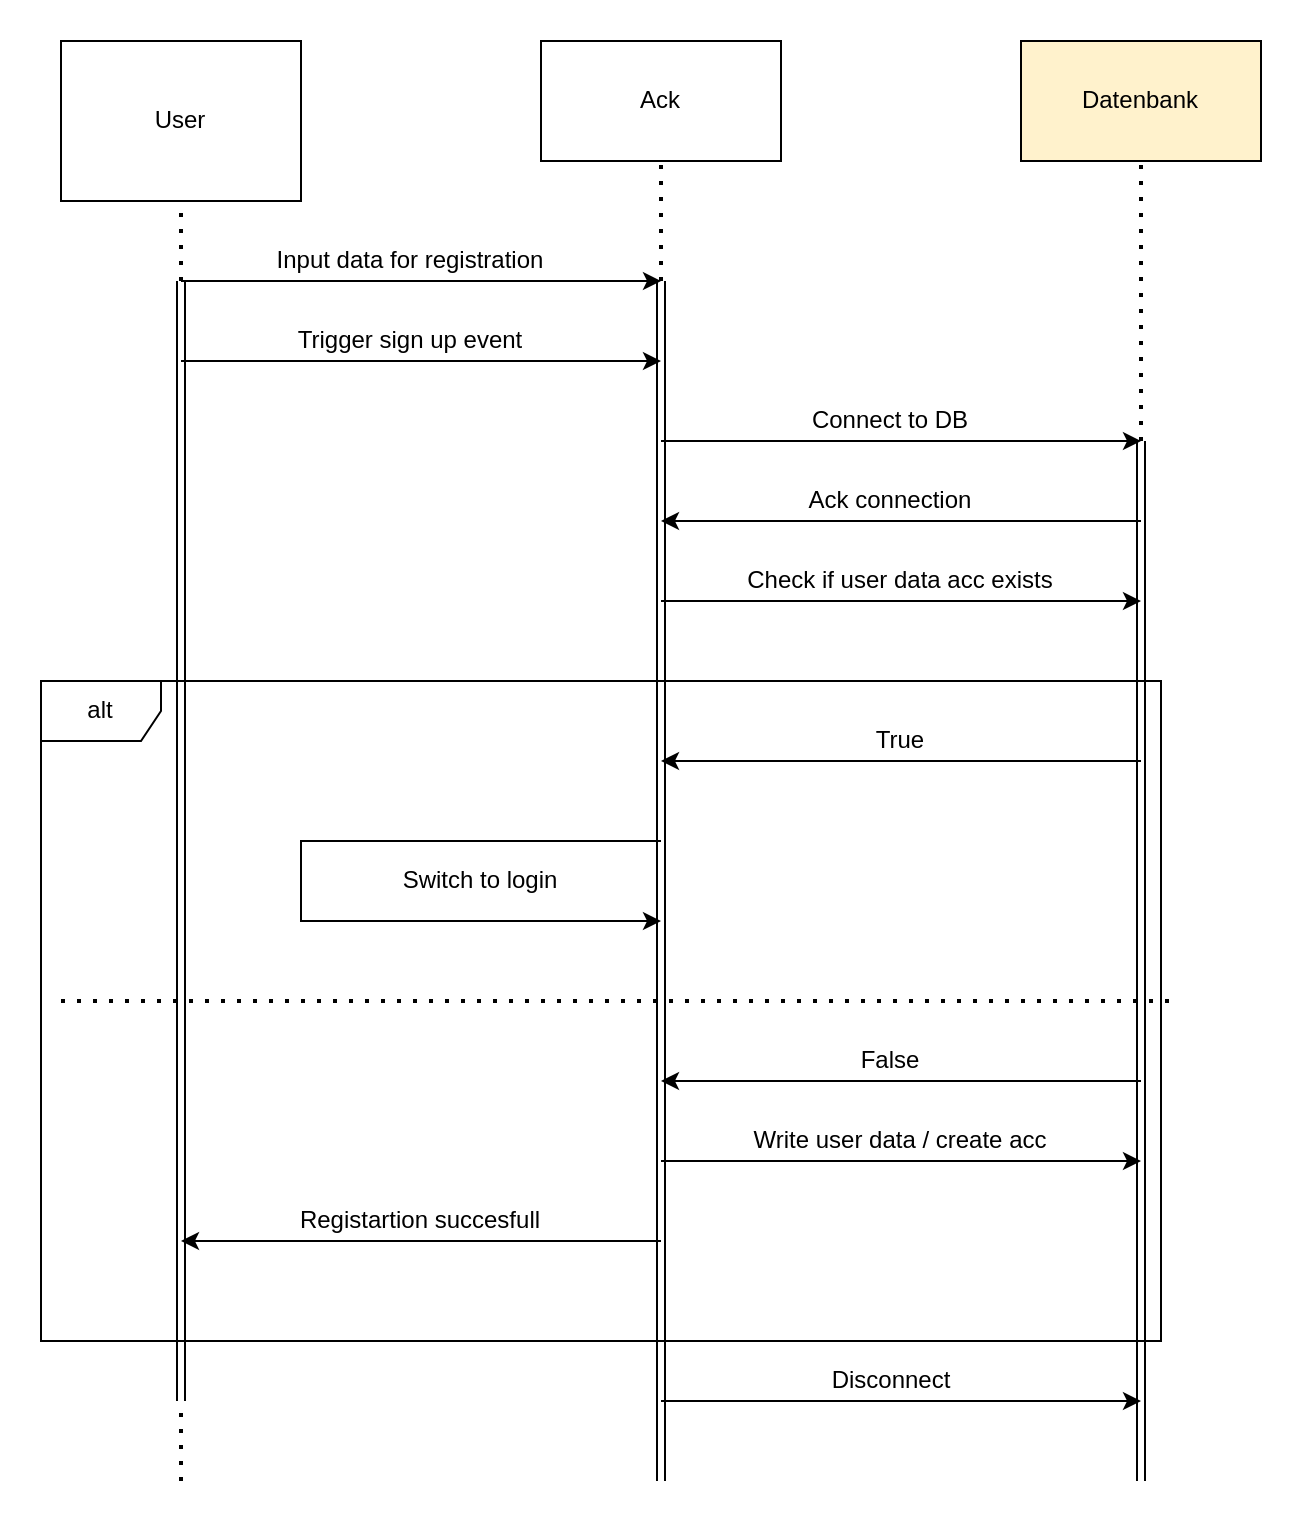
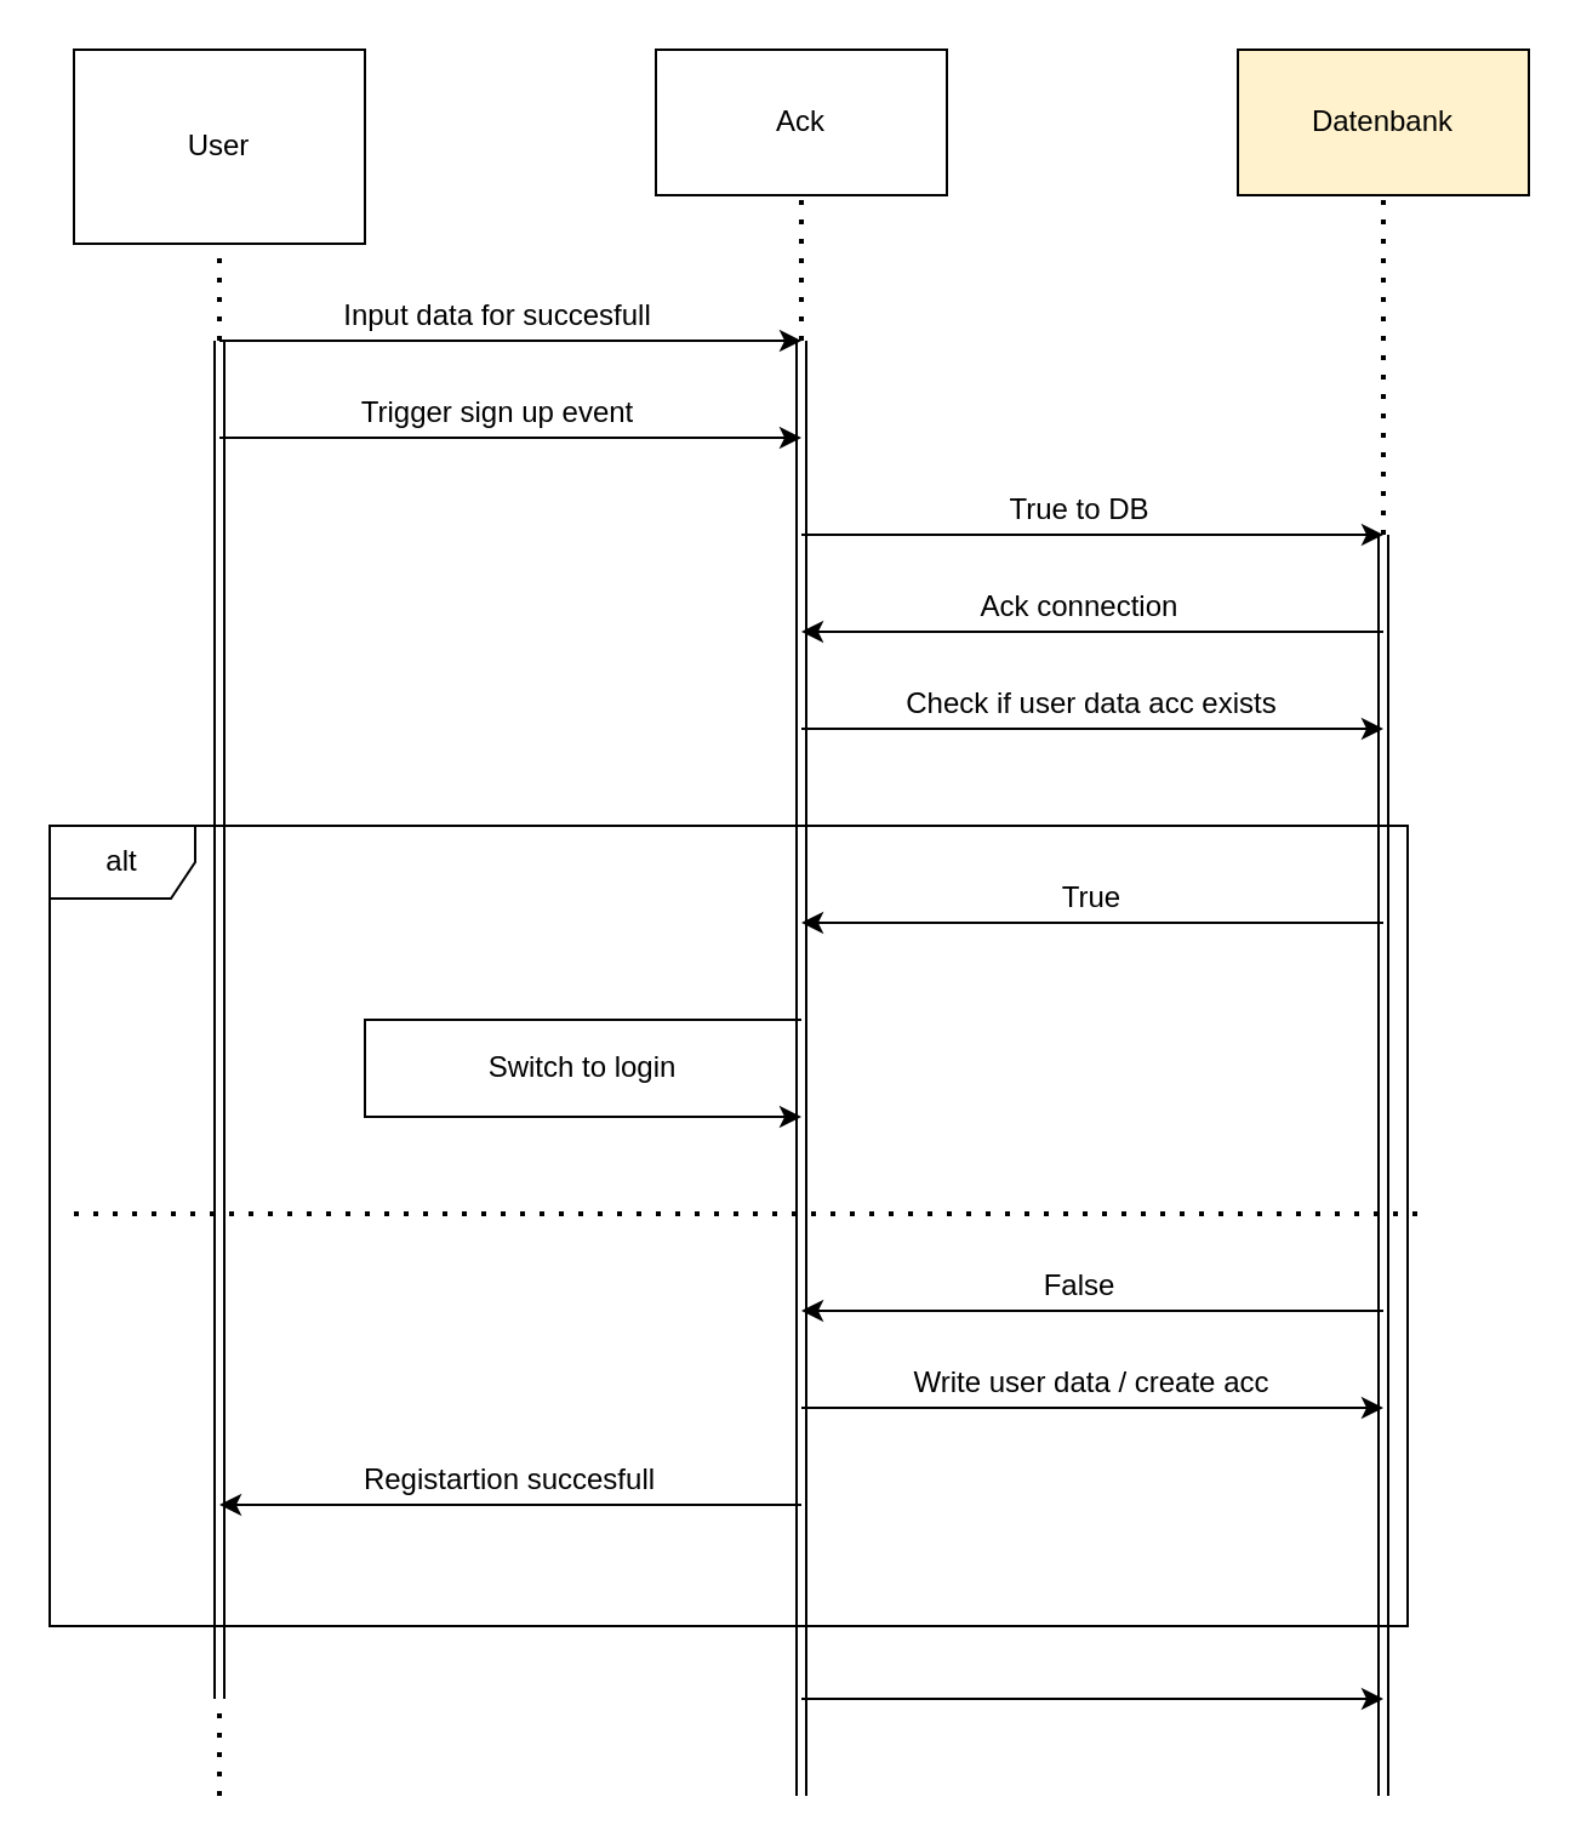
  <mxCell id="0" />
  <mxCell id="1" parent="0" />
  <mxCell id="2" value="User" style="rounded=0;whiteSpace=wrap;html=1;" vertex="1" parent="1"><mxGeometry x="30" y="20" width="120" height="80" as="geometry" /></mxCell>
  <mxCell id="3" value="Ack" style="rounded=0;whiteSpace=wrap;html=1;" vertex="1" parent="1"><mxGeometry x="270" y="20" width="120" height="60" as="geometry" /></mxCell>
  <mxCell id="4" value="Datenbank" style="rounded=0;whiteSpace=wrap;html=1;fillColor=#fff2cc;" vertex="1" parent="1"><mxGeometry x="510" y="20" width="120" height="60" as="geometry" /></mxCell>
  <mxCell id="5" value="" style="endArrow=none;dashed=1;html=1;dashPattern=1 3;strokeWidth=2;rounded=0;entryX=0.5;entryY=1;entryDx=0;entryDy=0;" edge="1" parent="1" target="2"><mxGeometry width="50" height="50" relative="1" as="geometry"><mxPoint x="90" y="140" as="sourcePoint" /><mxPoint x="360" y="150" as="targetPoint" /></mxGeometry></mxCell>
  <mxCell id="6" value="" style="endArrow=none;dashed=1;html=1;dashPattern=1 3;strokeWidth=2;rounded=0;entryX=0.5;entryY=1;entryDx=0;entryDy=0;" edge="1" parent="1" target="3"><mxGeometry width="50" height="50" relative="1" as="geometry"><mxPoint x="330" y="140" as="sourcePoint" /><mxPoint x="360" y="150" as="targetPoint" /></mxGeometry></mxCell>
  <mxCell id="7" value="" style="shape=link;html=1;rounded=0;" edge="1" parent="1"><mxGeometry width="100" relative="1" as="geometry"><mxPoint x="90" y="140" as="sourcePoint" /><mxPoint x="90" y="700" as="targetPoint" /></mxGeometry></mxCell>
  <mxCell id="8" value="" style="shape=link;html=1;rounded=0;" edge="1" parent="1"><mxGeometry width="100" relative="1" as="geometry"><mxPoint x="330" y="740" as="sourcePoint" /><mxPoint x="330" y="140" as="targetPoint" /></mxGeometry></mxCell>
  <mxCell id="9" value="" style="endArrow=classic;html=1;rounded=0;" edge="1" parent="1"><mxGeometry width="50" height="50" relative="1" as="geometry"><mxPoint x="90" y="140" as="sourcePoint" /><mxPoint x="330" y="140" as="targetPoint" /></mxGeometry></mxCell>
- <mxCell id="10" value="Input data for registration" style="text;html=1;strokeColor=none;fillColor=none;align=center;verticalAlign=middle;whiteSpace=wrap;rounded=0;" vertex="1" parent="1"><mxGeometry x="90" y="120" width="230" height="20" as="geometry" /></mxCell>
+ <mxCell id="10" value="Input data for succesfull" style="text;html=1;strokeColor=none;fillColor=none;align=center;verticalAlign=middle;whiteSpace=wrap;rounded=0;" vertex="1" parent="1"><mxGeometry x="90" y="120" width="230" height="20" as="geometry" /></mxCell>
  <mxCell id="11" value="" style="endArrow=classic;html=1;rounded=0;" edge="1" parent="1"><mxGeometry width="50" height="50" relative="1" as="geometry"><mxPoint x="90" y="180" as="sourcePoint" /><mxPoint x="330" y="180" as="targetPoint" /></mxGeometry></mxCell>
  <mxCell id="12" value="Trigger sign up event" style="text;html=1;strokeColor=none;fillColor=none;align=center;verticalAlign=middle;whiteSpace=wrap;rounded=0;" vertex="1" parent="1"><mxGeometry x="90" y="160" width="230" height="20" as="geometry" /></mxCell>
  <mxCell id="13" value="" style="endArrow=none;dashed=1;html=1;dashPattern=1 3;strokeWidth=2;rounded=0;entryX=0.5;entryY=1;entryDx=0;entryDy=0;" edge="1" parent="1" target="4"><mxGeometry width="50" height="50" relative="1" as="geometry"><mxPoint x="570" y="220" as="sourcePoint" /><mxPoint x="360" y="180" as="targetPoint" /></mxGeometry></mxCell>
  <mxCell id="14" value="" style="shape=link;html=1;rounded=0;" edge="1" parent="1"><mxGeometry width="100" relative="1" as="geometry"><mxPoint x="570" y="740" as="sourcePoint" /><mxPoint x="570" y="220" as="targetPoint" /></mxGeometry></mxCell>
  <mxCell id="15" value="" style="endArrow=classic;html=1;rounded=0;" edge="1" parent="1"><mxGeometry width="50" height="50" relative="1" as="geometry"><mxPoint x="330" y="220" as="sourcePoint" /><mxPoint x="570" y="220" as="targetPoint" /></mxGeometry></mxCell>
- <mxCell id="16" value="Connect to DB" style="text;html=1;strokeColor=none;fillColor=none;align=center;verticalAlign=middle;whiteSpace=wrap;rounded=0;" vertex="1" parent="1"><mxGeometry x="330" y="200" width="230" height="20" as="geometry" /></mxCell>
+ <mxCell id="16" value="True to DB" style="text;html=1;strokeColor=none;fillColor=none;align=center;verticalAlign=middle;whiteSpace=wrap;rounded=0;" vertex="1" parent="1"><mxGeometry x="330" y="200" width="230" height="20" as="geometry" /></mxCell>
  <mxCell id="17" value="" style="endArrow=classic;html=1;rounded=0;" edge="1" parent="1"><mxGeometry width="50" height="50" relative="1" as="geometry"><mxPoint x="570" y="260" as="sourcePoint" /><mxPoint x="330" y="260" as="targetPoint" /></mxGeometry></mxCell>
  <mxCell id="18" value="Ack connection" style="text;html=1;strokeColor=none;fillColor=none;align=center;verticalAlign=middle;whiteSpace=wrap;rounded=0;" vertex="1" parent="1"><mxGeometry x="330" y="240" width="230" height="20" as="geometry" /></mxCell>
  <mxCell id="19" value="" style="endArrow=classic;html=1;rounded=0;" edge="1" parent="1"><mxGeometry width="50" height="50" relative="1" as="geometry"><mxPoint x="330" y="300" as="sourcePoint" /><mxPoint x="570" y="300" as="targetPoint" /></mxGeometry></mxCell>
  <mxCell id="20" value="Check if user data acc exists" style="text;html=1;strokeColor=none;fillColor=none;align=center;verticalAlign=middle;whiteSpace=wrap;rounded=0;" vertex="1" parent="1"><mxGeometry x="340" y="280" width="220" height="20" as="geometry" /></mxCell>
  <mxCell id="21" value="" style="endArrow=classic;html=1;rounded=0;" edge="1" parent="1"><mxGeometry width="50" height="50" relative="1" as="geometry"><mxPoint x="570" y="380" as="sourcePoint" /><mxPoint x="330" y="380" as="targetPoint" /></mxGeometry></mxCell>
  <mxCell id="22" value="True" style="text;html=1;strokeColor=none;fillColor=none;align=center;verticalAlign=middle;whiteSpace=wrap;rounded=0;" vertex="1" parent="1"><mxGeometry x="340" y="360" width="220" height="20" as="geometry" /></mxCell>
  <mxCell id="23" value="" style="endArrow=classic;html=1;rounded=0;" edge="1" parent="1"><mxGeometry width="50" height="50" relative="1" as="geometry"><mxPoint x="330" y="420" as="sourcePoint" /><mxPoint x="330" y="460" as="targetPoint" /><Array as="points"><mxPoint x="150" y="420" /><mxPoint x="150" y="460" /></Array></mxGeometry></mxCell>
  <mxCell id="24" value="Switch to login" style="text;html=1;strokeColor=none;fillColor=none;align=center;verticalAlign=middle;whiteSpace=wrap;rounded=0;" vertex="1" parent="1"><mxGeometry x="150" y="430" width="180" height="20" as="geometry" /></mxCell>
  <mxCell id="25" value="" style="endArrow=none;dashed=1;html=1;dashPattern=1 3;strokeWidth=2;rounded=0;" edge="1" parent="1"><mxGeometry width="50" height="50" relative="1" as="geometry"><mxPoint x="30" y="500" as="sourcePoint" /><mxPoint x="590" y="500" as="targetPoint" /></mxGeometry></mxCell>
  <mxCell id="26" value="" style="endArrow=classic;html=1;rounded=0;" edge="1" parent="1"><mxGeometry width="50" height="50" relative="1" as="geometry"><mxPoint x="570" y="540" as="sourcePoint" /><mxPoint x="330" y="540" as="targetPoint" /></mxGeometry></mxCell>
  <mxCell id="27" value="False" style="text;html=1;strokeColor=none;fillColor=none;align=center;verticalAlign=middle;whiteSpace=wrap;rounded=0;" vertex="1" parent="1"><mxGeometry x="340" y="520" width="210" height="20" as="geometry" /></mxCell>
  <mxCell id="28" value="" style="endArrow=classic;html=1;rounded=0;" edge="1" parent="1"><mxGeometry width="50" height="50" relative="1" as="geometry"><mxPoint x="330" y="580" as="sourcePoint" /><mxPoint x="570" y="580" as="targetPoint" /></mxGeometry></mxCell>
  <mxCell id="29" value="Write user data / create acc" style="text;html=1;strokeColor=none;fillColor=none;align=center;verticalAlign=middle;whiteSpace=wrap;rounded=0;" vertex="1" parent="1"><mxGeometry x="330" y="560" width="240" height="20" as="geometry" /></mxCell>
  <mxCell id="30" value="" style="endArrow=classic;html=1;rounded=0;" edge="1" parent="1"><mxGeometry width="50" height="50" relative="1" as="geometry"><mxPoint x="330" y="620" as="sourcePoint" /><mxPoint x="90" y="620" as="targetPoint" /></mxGeometry></mxCell>
  <mxCell id="31" value="Registartion succesfull" style="text;html=1;strokeColor=none;fillColor=none;align=center;verticalAlign=middle;whiteSpace=wrap;rounded=0;" vertex="1" parent="1"><mxGeometry x="90" y="600" width="240" height="20" as="geometry" /></mxCell>
  <mxCell id="32" value="alt" style="shape=umlFrame;whiteSpace=wrap;html=1;" vertex="1" parent="1"><mxGeometry x="20" y="340" width="560" height="330" as="geometry" /></mxCell>
  <mxCell id="33" value="" style="endArrow=classic;html=1;rounded=0;" edge="1" parent="1"><mxGeometry width="50" height="50" relative="1" as="geometry"><mxPoint x="330" y="700" as="sourcePoint" /><mxPoint x="570" y="700" as="targetPoint" /></mxGeometry></mxCell>
- <mxCell id="34" value="Disconnect" style="text;html=1;align=center;verticalAlign=middle;resizable=0;points=[];autosize=1;strokeColor=none;fillColor=none;" vertex="1" parent="1"><mxGeometry x="410" y="680" width="70" height="20" as="geometry" /></mxCell>
  <mxCell id="35" value="" style="endArrow=none;dashed=1;html=1;dashPattern=1 3;strokeWidth=2;rounded=0;" edge="1" parent="1"><mxGeometry width="50" height="50" relative="1" as="geometry"><mxPoint x="90" y="740" as="sourcePoint" /><mxPoint x="90" y="700" as="targetPoint" /></mxGeometry></mxCell>
